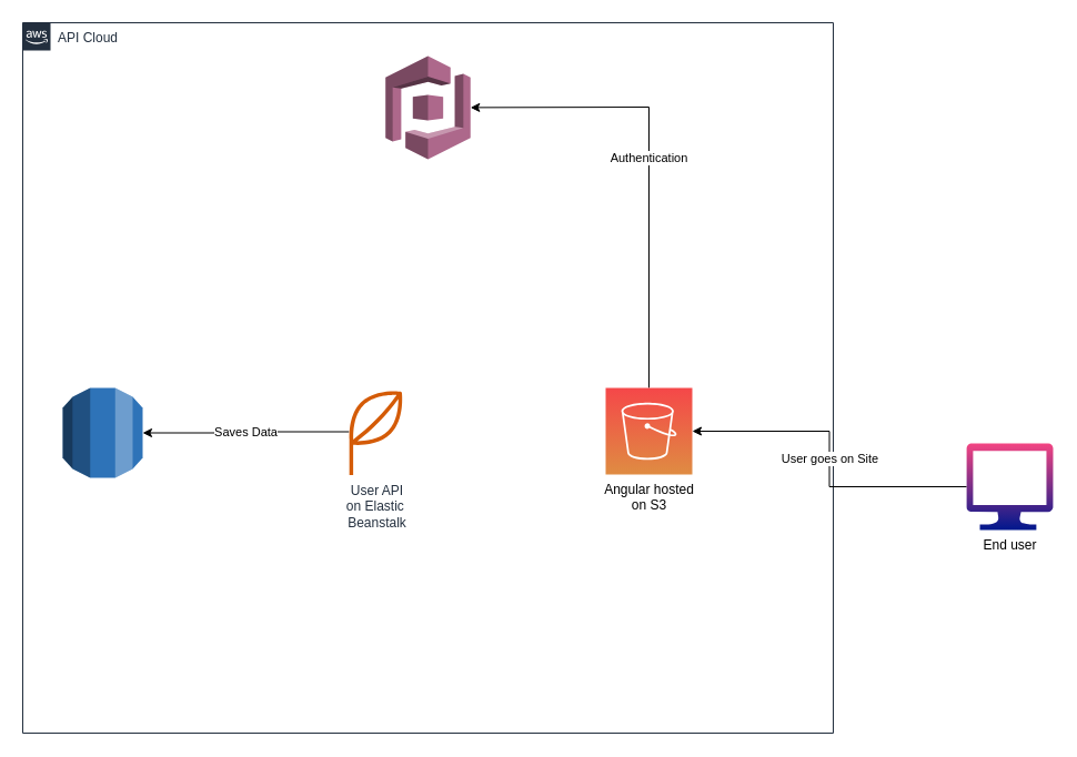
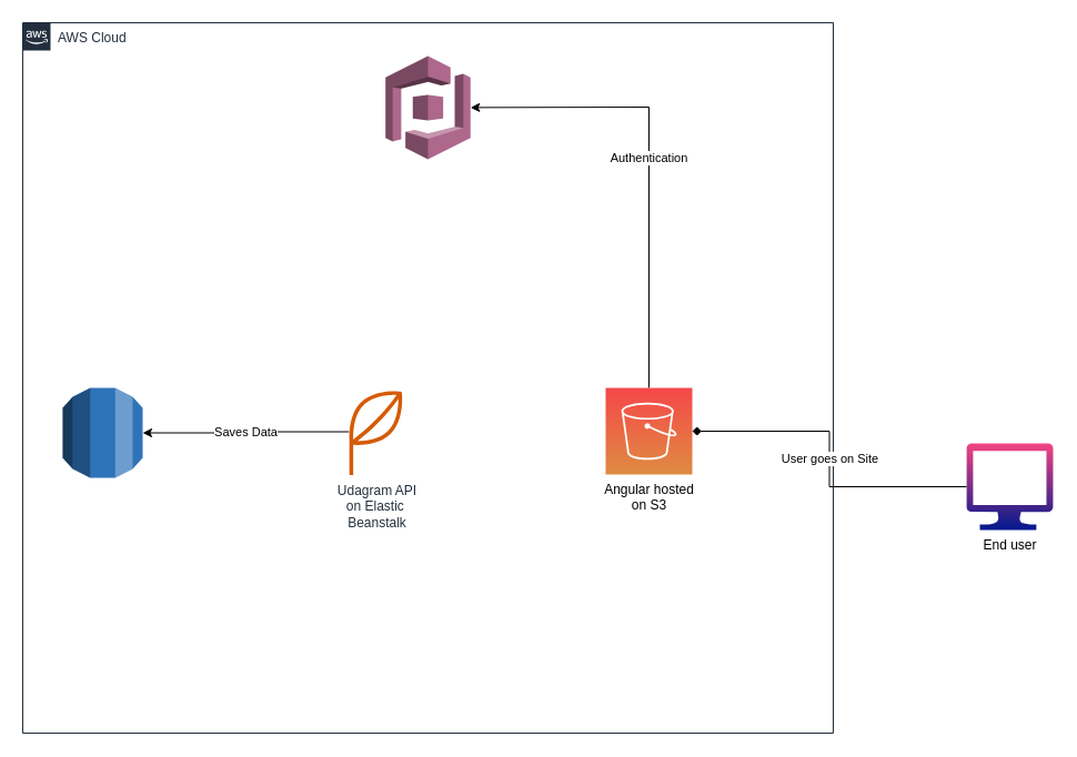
  <mxCell id="0" />
  <mxCell id="1" parent="0" />
- <mxCell id="2" value="API Cloud" style="points=[[0,0],[0.25,0],[0.5,0],[0.75,0],[1,0],[1,0.25],[1,0.5],[1,0.75],[1,1],[0.75,1],[0.5,1],[0.25,1],[0,1],[0,0.75],[0,0.5],[0,0.25]];outlineConnect=0;gradientColor=none;html=1;whiteSpace=wrap;fontSize=12;fontStyle=0;shape=mxgraph.aws4.group;grIcon=mxgraph.aws4.group_aws_cloud_alt;strokeColor=#232F3E;fillColor=none;verticalAlign=top;align=left;spacingLeft=30;fontColor=#232F3E;dashed=0;labelBackgroundColor=#ffffff;container=1;pointerEvents=0;collapsible=0;recursiveResize=0;" parent="1" vertex="1"><mxGeometry x="20" y="20" width="730" height="640" as="geometry" /></mxCell>
+ <mxCell id="2" value="AWS Cloud" style="points=[[0,0],[0.25,0],[0.5,0],[0.75,0],[1,0],[1,0.25],[1,0.5],[1,0.75],[1,1],[0.75,1],[0.5,1],[0.25,1],[0,1],[0,0.75],[0,0.5],[0,0.25]];outlineConnect=0;gradientColor=none;html=1;whiteSpace=wrap;fontSize=12;fontStyle=0;shape=mxgraph.aws4.group;grIcon=mxgraph.aws4.group_aws_cloud_alt;strokeColor=#232F3E;fillColor=none;verticalAlign=top;align=left;spacingLeft=30;fontColor=#232F3E;dashed=0;labelBackgroundColor=#ffffff;container=1;pointerEvents=0;collapsible=0;recursiveResize=0;" parent="1" vertex="1"><mxGeometry x="20" y="20" width="730" height="640" as="geometry" /></mxCell>
  <mxCell id="3" value="" style="group" vertex="1" connectable="0" parent="2"><mxGeometry x="30" y="329" width="80" height="121" as="geometry" /></mxCell>
  <mxCell id="4" value="" style="outlineConnect=0;dashed=0;verticalLabelPosition=bottom;verticalAlign=top;align=center;html=1;shape=mxgraph.aws3.rds;fillColor=#2E73B8;gradientColor=none;movable=1;resizable=1;rotatable=1;deletable=1;editable=1;locked=0;connectable=1;" vertex="1" parent="3"><mxGeometry x="6" width="72" height="81" as="geometry" /></mxCell>
  <mxCell id="5" value="Saves Data" style="edgeStyle=orthogonalEdgeStyle;rounded=0;orthogonalLoop=1;jettySize=auto;html=1;entryX=1;entryY=0.5;entryDx=0;entryDy=0;entryPerimeter=0;" edge="1" parent="2" source="6" target="4"><mxGeometry relative="1" as="geometry"><mxPoint x="141" y="188" as="targetPoint" /></mxGeometry></mxCell>
- <mxCell id="6" value="User API&lt;br&gt;on Elastic&amp;nbsp;&lt;br&gt;Beanstalk" style="outlineConnect=0;fontColor=#232F3E;gradientColor=none;gradientDirection=north;fillColor=#D45B07;strokeColor=none;dashed=0;verticalLabelPosition=bottom;verticalAlign=top;align=center;html=1;fontSize=12;fontStyle=0;aspect=fixed;shape=mxgraph.aws4.application;resIcon=mxgraph.aws4.codepipeline;labelBackgroundColor=#ffffff;sketch=0;" parent="2" vertex="1"><mxGeometry x="280" y="329.5" width="78" height="78" as="geometry" /></mxCell>
+ <mxCell id="6" value="Udagram API&lt;br&gt;on Elastic&amp;nbsp;&lt;br&gt;Beanstalk" style="outlineConnect=0;fontColor=#232F3E;gradientColor=none;gradientDirection=north;fillColor=#D45B07;strokeColor=none;dashed=0;verticalLabelPosition=bottom;verticalAlign=top;align=center;html=1;fontSize=12;fontStyle=0;aspect=fixed;shape=mxgraph.aws4.application;resIcon=mxgraph.aws4.codepipeline;labelBackgroundColor=#ffffff;sketch=0;" parent="2" vertex="1"><mxGeometry x="280" y="329.5" width="78" height="78" as="geometry" /></mxCell>
  <mxCell id="7" value="Authentication" style="edgeStyle=none;rounded=0;orthogonalLoop=1;jettySize=auto;html=1;" edge="1" parent="2" source="8" target="9"><mxGeometry relative="1" as="geometry"><mxPoint x="564" y="249" as="targetPoint" /><Array as="points"><mxPoint x="564" y="76" /></Array></mxGeometry></mxCell>
  <mxCell id="8" value="Angular hosted&lt;br&gt;on S3" style="outlineConnect=0;fontColor=default;gradientColor=#F54749;gradientDirection=north;fillColor=#DF8C42;strokeColor=none;dashed=0;verticalLabelPosition=bottom;verticalAlign=top;align=center;html=1;fontSize=12;fontStyle=0;aspect=fixed;shape=mxgraph.veeam2.aws_s3;resIcon=mxgraph.aws4.organizations;labelBackgroundColor=#ffffff;sketch=0;shadow=0;" parent="2" vertex="1"><mxGeometry x="525" y="329" width="78" height="78" as="geometry" /></mxCell>
  <mxCell id="9" value="" style="outlineConnect=0;dashed=0;verticalLabelPosition=bottom;verticalAlign=top;align=center;html=1;shape=mxgraph.aws3.cognito;fillColor=#AD688B;gradientColor=none;" vertex="1" parent="2"><mxGeometry x="326.75" y="30" width="76.5" height="93" as="geometry" /></mxCell>
  <mxCell id="10" value="End user" style="outlineConnect=0;fontColor=default;gradientColor=#F34482;gradientDirection=north;fillColor=#00188D;strokeColor=none;dashed=0;verticalLabelPosition=bottom;verticalAlign=top;align=center;html=1;fontSize=12;fontStyle=0;aspect=fixed;shape=mxgraph.azure.computer;resIcon=mxgraph.aws4.cloudwatch;labelBackgroundColor=#ffffff;sketch=0;shadow=0;" parent="1" vertex="1"><mxGeometry x="870" y="399" width="78" height="78" as="geometry" /></mxCell>
- <mxCell id="11" value="User goes on Site" style="edgeStyle=orthogonalEdgeStyle;rounded=0;orthogonalLoop=1;jettySize=auto;html=1;" edge="1" parent="1" source="10" target="8"><mxGeometry relative="1" as="geometry"><mxPoint x="550" y="369" as="targetPoint" /></mxGeometry></mxCell>
+ <mxCell id="11" value="User goes on Site" style="edgeStyle=orthogonalEdgeStyle;rounded=0;orthogonalLoop=1;jettySize=auto;html=1;endArrow=diamond;" edge="1" parent="1" source="10" target="8"><mxGeometry relative="1" as="geometry"><mxPoint x="550" y="369" as="targetPoint" /></mxGeometry></mxCell>
